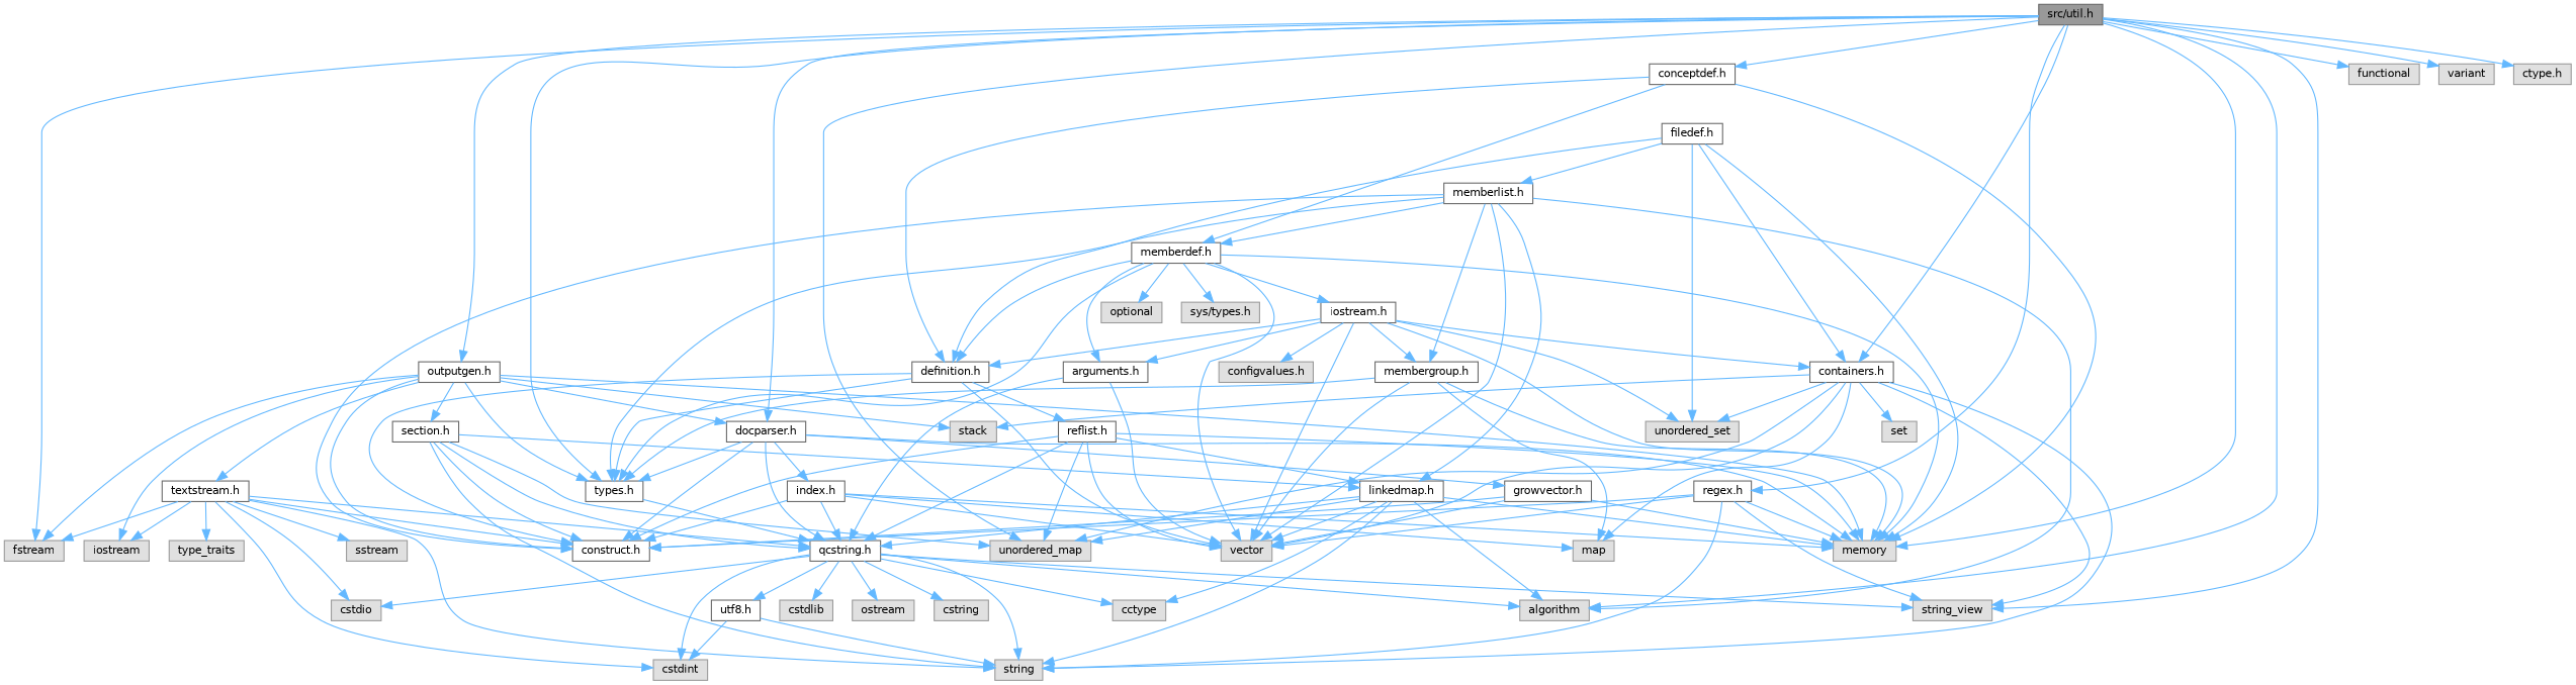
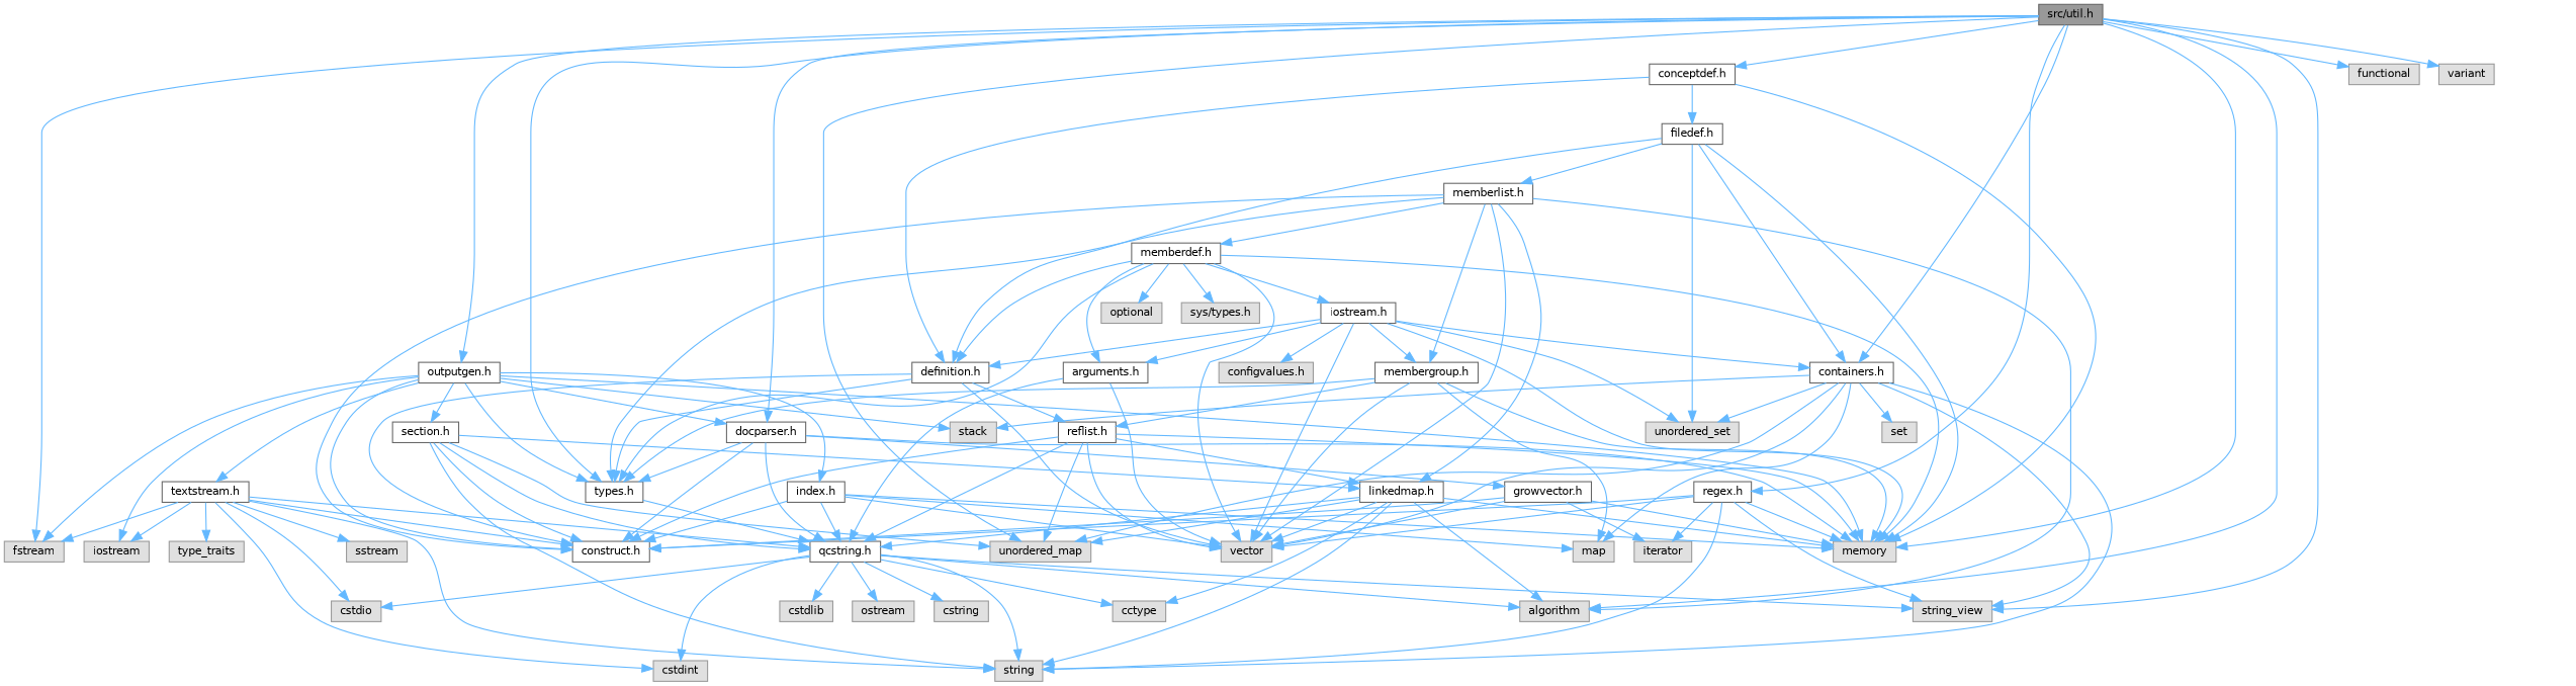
  digraph {
    node [color=grey60 fillcolor="#E0E0E0" fontname=Helvetica fontsize=10 shape=box style=filled]
    edge [color=steelblue1 fontname=Helvetica fontsize=10 labelfontname=Helvetica labelfontsize=10 style=solid]
    n1 [color=gray40 fillcolor=grey60 fontcolor=black height=0.2 label="src/util.h" width=0.4]
    n2 [height=0.2 label=memory width=0.4]
    n3 [height=0.2 label=unordered_map width=0.4]
    n4 [height=0.2 label=algorithm width=0.4]
    n5 [height=0.2 label=functional width=0.4]
    n6 [height=0.2 label=fstream width=0.4]
    n7 [height=0.2 label=variant width=0.4]
    n8 [height=0.2 label=string_view width=0.4]
-   n9 [height=0.2 label="ctype.h" width=0.4]
    n10 [color=grey40 fillcolor=white height=0.2 label="types.h" width=0.4]
    n11 [color=grey40 fillcolor=white height=0.2 label="docparser.h" width=0.4]
    n12 [color=grey40 fillcolor=white height=0.2 label="containers.h" width=0.4]
    n13 [color=grey40 fillcolor=white height=0.2 label="outputgen.h" width=0.4]
    n14 [color=grey40 fillcolor=white height=0.2 label="regex.h" width=0.4]
    n15 [color=grey40 fillcolor=white height=0.2 label="conceptdef.h" width=0.4]
    n16 [color=grey40 fillcolor=white height=0.2 label="qcstring.h" width=0.4]
    n17 [color=grey40 fillcolor=white height=0.2 label="construct.h" width=0.4]
    n18 [color=grey40 fillcolor=white height=0.2 label="growvector.h" width=0.4]
    n19 [height=0.2 label=string width=0.4]
    n20 [height=0.2 label=vector width=0.4]
    n21 [height=0.2 label=set width=0.4]
    n22 [height=0.2 label=map width=0.4]
    n23 [height=0.2 label=unordered_set width=0.4]
    n24 [height=0.2 label=stack width=0.4]
    n25 [height=0.2 label=iostream width=0.4]
    n26 [color=grey40 fillcolor=white height=0.2 label="index.h" width=0.4]
    n27 [color=grey40 fillcolor=white height=0.2 label="section.h" width=0.4]
    n28 [color=grey40 fillcolor=white height=0.2 label="textstream.h" width=0.4]
+   n29 [height=0.2 label=iterator width=0.4]
    n30 [color=grey40 fillcolor=white height=0.2 label="definition.h" width=0.4]
    n31 [color=grey40 fillcolor=white height=0.2 label="filedef.h" width=0.4]
    n32 [height=0.2 label=cctype width=0.4]
    n33 [height=0.2 label=cstring width=0.4]
    n34 [height=0.2 label=cstdio width=0.4]
    n35 [height=0.2 label=cstdlib width=0.4]
    n36 [height=0.2 label=cstdint width=0.4]
    n37 [height=0.2 label=ostream width=0.4]
-   n38 [color=grey40 fillcolor=white height=0.2 label="utf8.h" width=0.4]
    n39 [color=grey40 fillcolor=white height=0.2 label="linkedmap.h" width=0.4]
    n40 [height=0.2 label=sstream width=0.4]
    n41 [height=0.2 label=type_traits width=0.4]
    n42 [color=grey40 fillcolor=white height=0.2 label="reflist.h" width=0.4]
    n43 [color=grey40 fillcolor=white height=0.2 label="memberlist.h" width=0.4]
    n44 [color=grey40 fillcolor=white height=0.2 label="memberdef.h" width=0.4]
    n45 [color=grey40 fillcolor=white height=0.2 label="membergroup.h" width=0.4]
    n46 [height=0.2 label=optional width=0.4]
    n47 [height=0.2 label="sys/types.h" width=0.4]
    n48 [color=grey40 fillcolor=white height=0.2 label="arguments.h" width=0.4]
    n49 [color=grey40 fillcolor=white height=0.2 label="iostream.h" width=0.4]
    n50 [height=0.2 label="configvalues.h" width=0.4]
    n1 -> n2
    n1 -> n3
    n1 -> n4
    n1 -> n5
    n1 -> n6
    n1 -> n7
    n1 -> n8
-   n1 -> n9
    n1 -> n10
    n1 -> n11
    n1 -> n12
    n1 -> n13
    n1 -> n14
    n1 -> n15
    n10 -> n16
    n11 -> n2
    n11 -> n10
    n11 -> n16
    n11 -> n17
    n11 -> n18
    n12 -> n3
    n12 -> n8
    n12 -> n19
    n12 -> n20
    n12 -> n21
    n12 -> n22
    n12 -> n23
    n12 -> n24
    n13 -> n2
    n13 -> n6
    n13 -> n10
    n13 -> n11
    n13 -> n17
    n13 -> n24
    n13 -> n25
-   n11 -> n26
+   n13 -> n26
    n13 -> n27
    n13 -> n28
    n14 -> n2
    n14 -> n8
    n14 -> n17
    n14 -> n19
    n14 -> n20
+   n14 -> n29
    n15 -> n2
    n15 -> n30
-   n15 -> n44
+   n15 -> n31
    n16 -> n4
    n16 -> n8
    n16 -> n19
    n16 -> n32
    n16 -> n33
    n16 -> n34
    n16 -> n35
    n16 -> n36
    n16 -> n37
-   n16 -> n38
    n18 -> n2
    n18 -> n17
    n18 -> n20
+   n18 -> n29
    n26 -> n2
    n26 -> n16
    n26 -> n17
    n26 -> n20
    n26 -> n22
    n27 -> n3
    n27 -> n16
    n27 -> n17
    n27 -> n19
    n27 -> n39
    n28 -> n6
    n28 -> n16
    n28 -> n17
    n28 -> n19
    n28 -> n25
    n28 -> n34
    n28 -> n36
    n28 -> n40
    n28 -> n41
    n30 -> n10
    n30 -> n17
    n30 -> n20
    n30 -> n42
    n31 -> n2
    n31 -> n12
    n31 -> n23
    n31 -> n30
    n31 -> n43
-   n38 -> n19
-   n38 -> n36
    n39 -> n2
    n39 -> n3
    n39 -> n4
    n39 -> n16
    n39 -> n19
    n39 -> n20
    n39 -> n32
    n42 -> n2
    n42 -> n3
    n42 -> n16
    n42 -> n17
    n42 -> n20
    n42 -> n39
    n43 -> n4
    n43 -> n10
    n43 -> n17
    n43 -> n20
    n43 -> n39
    n43 -> n44
    n43 -> n45
    n44 -> n2
    n44 -> n10
    n44 -> n20
    n44 -> n30
    n44 -> n46
    n44 -> n47
    n44 -> n48
    n44 -> n49
    n45 -> n2
    n45 -> n10
    n45 -> n20
    n45 -> n22
+   n45 -> n42
    n48 -> n16
    n48 -> n20
    n49 -> n2
    n49 -> n12
    n49 -> n20
    n49 -> n23
    n49 -> n30
    n49 -> n45
    n49 -> n48
    n49 -> n50
  }
